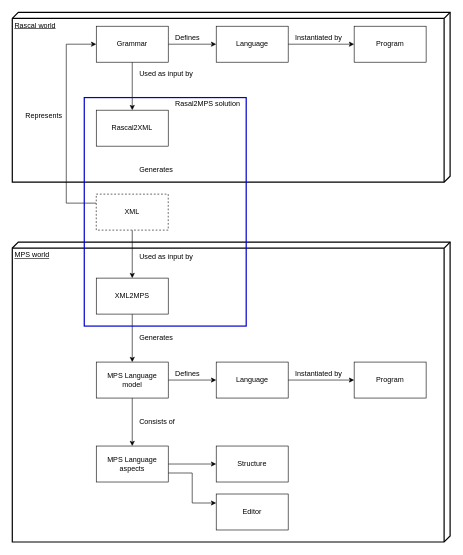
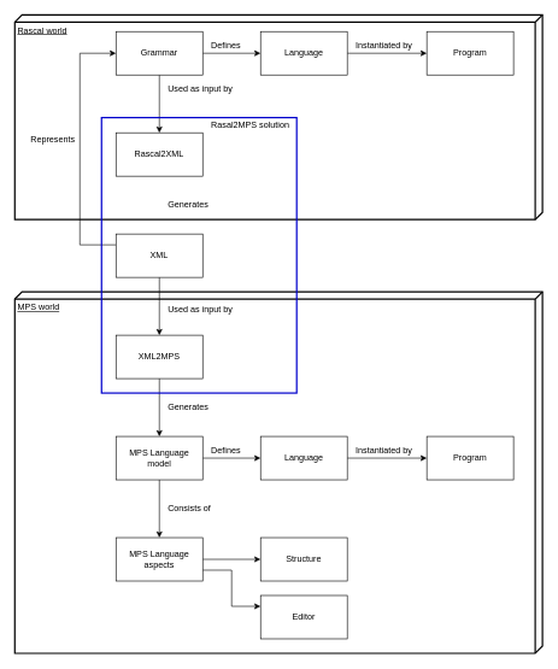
  <mxCell id="0" />
  <mxCell id="1" parent="0" />
  <mxCell id="2" value="MPS world" style="verticalAlign=top;align=left;spacingTop=8;spacingLeft=2;spacingRight=12;shape=cube;size=10;direction=south;fontStyle=4;html=1;fillColor=none;strokeWidth=2;" vertex="1" parent="1"><mxGeometry x="20" y="403" width="730" height="500" as="geometry" /></mxCell>
  <mxCell id="3" value="Rascal world" style="verticalAlign=top;align=left;spacingTop=8;spacingLeft=2;spacingRight=12;shape=cube;size=10;direction=south;fontStyle=4;html=1;fillColor=none;strokeWidth=2;" vertex="1" parent="1"><mxGeometry x="20" y="20" width="730" height="283" as="geometry" /></mxCell>
  <mxCell id="4" value="" style="edgeStyle=orthogonalEdgeStyle;rounded=0;orthogonalLoop=1;jettySize=auto;html=1;" edge="1" parent="1" source="6" target="24"><mxGeometry relative="1" as="geometry" /></mxCell>
  <mxCell id="5" value="" style="edgeStyle=orthogonalEdgeStyle;rounded=0;orthogonalLoop=1;jettySize=auto;html=1;" edge="1" parent="1" source="6" target="7"><mxGeometry relative="1" as="geometry" /></mxCell>
  <mxCell id="6" value="Grammar" style="rounded=0;whiteSpace=wrap;html=1;" vertex="1" parent="1"><mxGeometry x="160" y="43" width="120" height="60" as="geometry" /></mxCell>
  <mxCell id="7" value="Rascal2XML" style="rounded=0;whiteSpace=wrap;html=1;" vertex="1" parent="1"><mxGeometry x="160" y="183" width="120" height="60" as="geometry" /></mxCell>
  <mxCell id="8" value="" style="edgeStyle=orthogonalEdgeStyle;rounded=0;orthogonalLoop=1;jettySize=auto;html=1;" edge="1" parent="1" source="10" target="12"><mxGeometry relative="1" as="geometry" /></mxCell>
  <mxCell id="9" style="edgeStyle=orthogonalEdgeStyle;rounded=0;orthogonalLoop=1;jettySize=auto;html=1;exitX=0;exitY=0.25;exitDx=0;exitDy=0;entryX=0;entryY=0.5;entryDx=0;entryDy=0;" edge="1" parent="1" source="10" target="6"><mxGeometry relative="1" as="geometry"><Array as="points"><mxPoint x="110" y="338" /><mxPoint x="110" y="73" /></Array></mxGeometry></mxCell>
- <mxCell id="10" value="XML" style="rounded=0;whiteSpace=wrap;html=1;dashed=1;" vertex="1" parent="1"><mxGeometry x="160" y="323" width="120" height="60" as="geometry" /></mxCell>
+ <mxCell id="10" value="XML" style="rounded=0;whiteSpace=wrap;html=1;" vertex="1" parent="1"><mxGeometry x="160" y="323" width="120" height="60" as="geometry" /></mxCell>
  <mxCell id="11" value="" style="edgeStyle=orthogonalEdgeStyle;rounded=0;orthogonalLoop=1;jettySize=auto;html=1;" edge="1" parent="1" source="12" target="15"><mxGeometry relative="1" as="geometry" /></mxCell>
  <mxCell id="12" value="XML2MPS" style="rounded=0;whiteSpace=wrap;html=1;" vertex="1" parent="1"><mxGeometry x="160" y="463" width="120" height="60" as="geometry" /></mxCell>
  <mxCell id="13" value="" style="edgeStyle=orthogonalEdgeStyle;rounded=0;orthogonalLoop=1;jettySize=auto;html=1;" edge="1" parent="1" source="15" target="21"><mxGeometry relative="1" as="geometry" /></mxCell>
  <mxCell id="14" value="" style="edgeStyle=orthogonalEdgeStyle;rounded=0;orthogonalLoop=1;jettySize=auto;html=1;" edge="1" parent="1" source="15" target="18"><mxGeometry relative="1" as="geometry" /></mxCell>
  <mxCell id="15" value="MPS Language model" style="rounded=0;whiteSpace=wrap;html=1;" vertex="1" parent="1"><mxGeometry x="160" y="603" width="120" height="60" as="geometry" /></mxCell>
  <mxCell id="16" value="" style="edgeStyle=orthogonalEdgeStyle;rounded=0;orthogonalLoop=1;jettySize=auto;html=1;" edge="1" parent="1" source="18" target="19"><mxGeometry relative="1" as="geometry" /></mxCell>
  <mxCell id="17" style="edgeStyle=orthogonalEdgeStyle;rounded=0;orthogonalLoop=1;jettySize=auto;html=1;exitX=1;exitY=0.75;exitDx=0;exitDy=0;entryX=0;entryY=0.25;entryDx=0;entryDy=0;" edge="1" parent="1" source="18" target="26"><mxGeometry relative="1" as="geometry" /></mxCell>
  <mxCell id="18" value="MPS Language aspects" style="rounded=0;whiteSpace=wrap;html=1;" vertex="1" parent="1"><mxGeometry x="160" y="743" width="120" height="60" as="geometry" /></mxCell>
  <mxCell id="19" value="Structure" style="rounded=0;whiteSpace=wrap;html=1;" vertex="1" parent="1"><mxGeometry x="360" y="743" width="120" height="60" as="geometry" /></mxCell>
  <mxCell id="20" value="" style="edgeStyle=orthogonalEdgeStyle;rounded=0;orthogonalLoop=1;jettySize=auto;html=1;" edge="1" parent="1" source="21" target="22"><mxGeometry relative="1" as="geometry" /></mxCell>
  <mxCell id="21" value="Language" style="rounded=0;whiteSpace=wrap;html=1;" vertex="1" parent="1"><mxGeometry x="360" y="603" width="120" height="60" as="geometry" /></mxCell>
  <mxCell id="22" value="Program" style="rounded=0;whiteSpace=wrap;html=1;" vertex="1" parent="1"><mxGeometry x="590" y="603" width="120" height="60" as="geometry" /></mxCell>
  <mxCell id="23" value="" style="edgeStyle=orthogonalEdgeStyle;rounded=0;orthogonalLoop=1;jettySize=auto;html=1;" edge="1" parent="1" source="24" target="25"><mxGeometry relative="1" as="geometry" /></mxCell>
  <mxCell id="24" value="Language" style="rounded=0;whiteSpace=wrap;html=1;" vertex="1" parent="1"><mxGeometry x="360" y="43" width="120" height="60" as="geometry" /></mxCell>
  <mxCell id="25" value="Program" style="rounded=0;whiteSpace=wrap;html=1;" vertex="1" parent="1"><mxGeometry x="590" y="43" width="120" height="60" as="geometry" /></mxCell>
  <mxCell id="26" value="Editor" style="rounded=0;whiteSpace=wrap;html=1;" vertex="1" parent="1"><mxGeometry x="360" y="823" width="120" height="60" as="geometry" /></mxCell>
  <mxCell id="27" value="Represents" style="text;html=1;resizable=0;points=[];autosize=1;align=left;verticalAlign=top;spacingTop=-4;" vertex="1" parent="1"><mxGeometry x="40" y="183" width="80" height="20" as="geometry" /></mxCell>
  <mxCell id="28" value="Used as input by" style="text;html=1;resizable=0;points=[];autosize=1;align=left;verticalAlign=top;spacingTop=-4;" vertex="1" parent="1"><mxGeometry x="230" y="113" width="100" height="20" as="geometry" /></mxCell>
  <mxCell id="29" value="Generates" style="text;html=1;resizable=0;points=[];autosize=1;align=left;verticalAlign=top;spacingTop=-4;" vertex="1" parent="1"><mxGeometry x="230" y="273" width="70" height="20" as="geometry" /></mxCell>
  <mxCell id="30" value="Used as input by" style="text;html=1;resizable=0;points=[];autosize=1;align=left;verticalAlign=top;spacingTop=-4;" vertex="1" parent="1"><mxGeometry x="230" y="417" width="100" height="20" as="geometry" /></mxCell>
  <mxCell id="31" value="Generates" style="text;html=1;resizable=0;points=[];autosize=1;align=left;verticalAlign=top;spacingTop=-4;" vertex="1" parent="1"><mxGeometry x="230" y="553" width="70" height="20" as="geometry" /></mxCell>
  <mxCell id="32" value="Consists of" style="text;html=1;resizable=0;points=[];autosize=1;align=left;verticalAlign=top;spacingTop=-4;" vertex="1" parent="1"><mxGeometry x="230" y="693" width="70" height="20" as="geometry" /></mxCell>
  <mxCell id="33" value="Defines" style="text;html=1;resizable=0;points=[];autosize=1;align=left;verticalAlign=top;spacingTop=-4;" vertex="1" parent="1"><mxGeometry x="290" y="53" width="60" height="20" as="geometry" /></mxCell>
  <mxCell id="34" value="Instantiated by" style="text;html=1;resizable=0;points=[];autosize=1;align=left;verticalAlign=top;spacingTop=-4;" vertex="1" parent="1"><mxGeometry x="490" y="53" width="90" height="20" as="geometry" /></mxCell>
  <mxCell id="35" value="Defines" style="text;html=1;resizable=0;points=[];autosize=1;align=left;verticalAlign=top;spacingTop=-4;" vertex="1" parent="1"><mxGeometry x="290" y="613" width="60" height="20" as="geometry" /></mxCell>
  <mxCell id="36" value="Instantiated by" style="text;html=1;resizable=0;points=[];autosize=1;align=left;verticalAlign=top;spacingTop=-4;" vertex="1" parent="1"><mxGeometry x="490" y="613" width="90" height="20" as="geometry" /></mxCell>
  <mxCell id="37" value="" style="rounded=0;whiteSpace=wrap;html=1;strokeWidth=2;fillColor=none;strokeColor=#0000CC;" vertex="1" parent="1"><mxGeometry x="140" y="162" width="270" height="381" as="geometry" /></mxCell>
  <mxCell id="38" value="Rasal2MPS solution" style="text;html=1;resizable=0;points=[];autosize=1;align=left;verticalAlign=top;spacingTop=-4;" vertex="1" parent="1"><mxGeometry x="290" y="163" width="120" height="20" as="geometry" /></mxCell>
